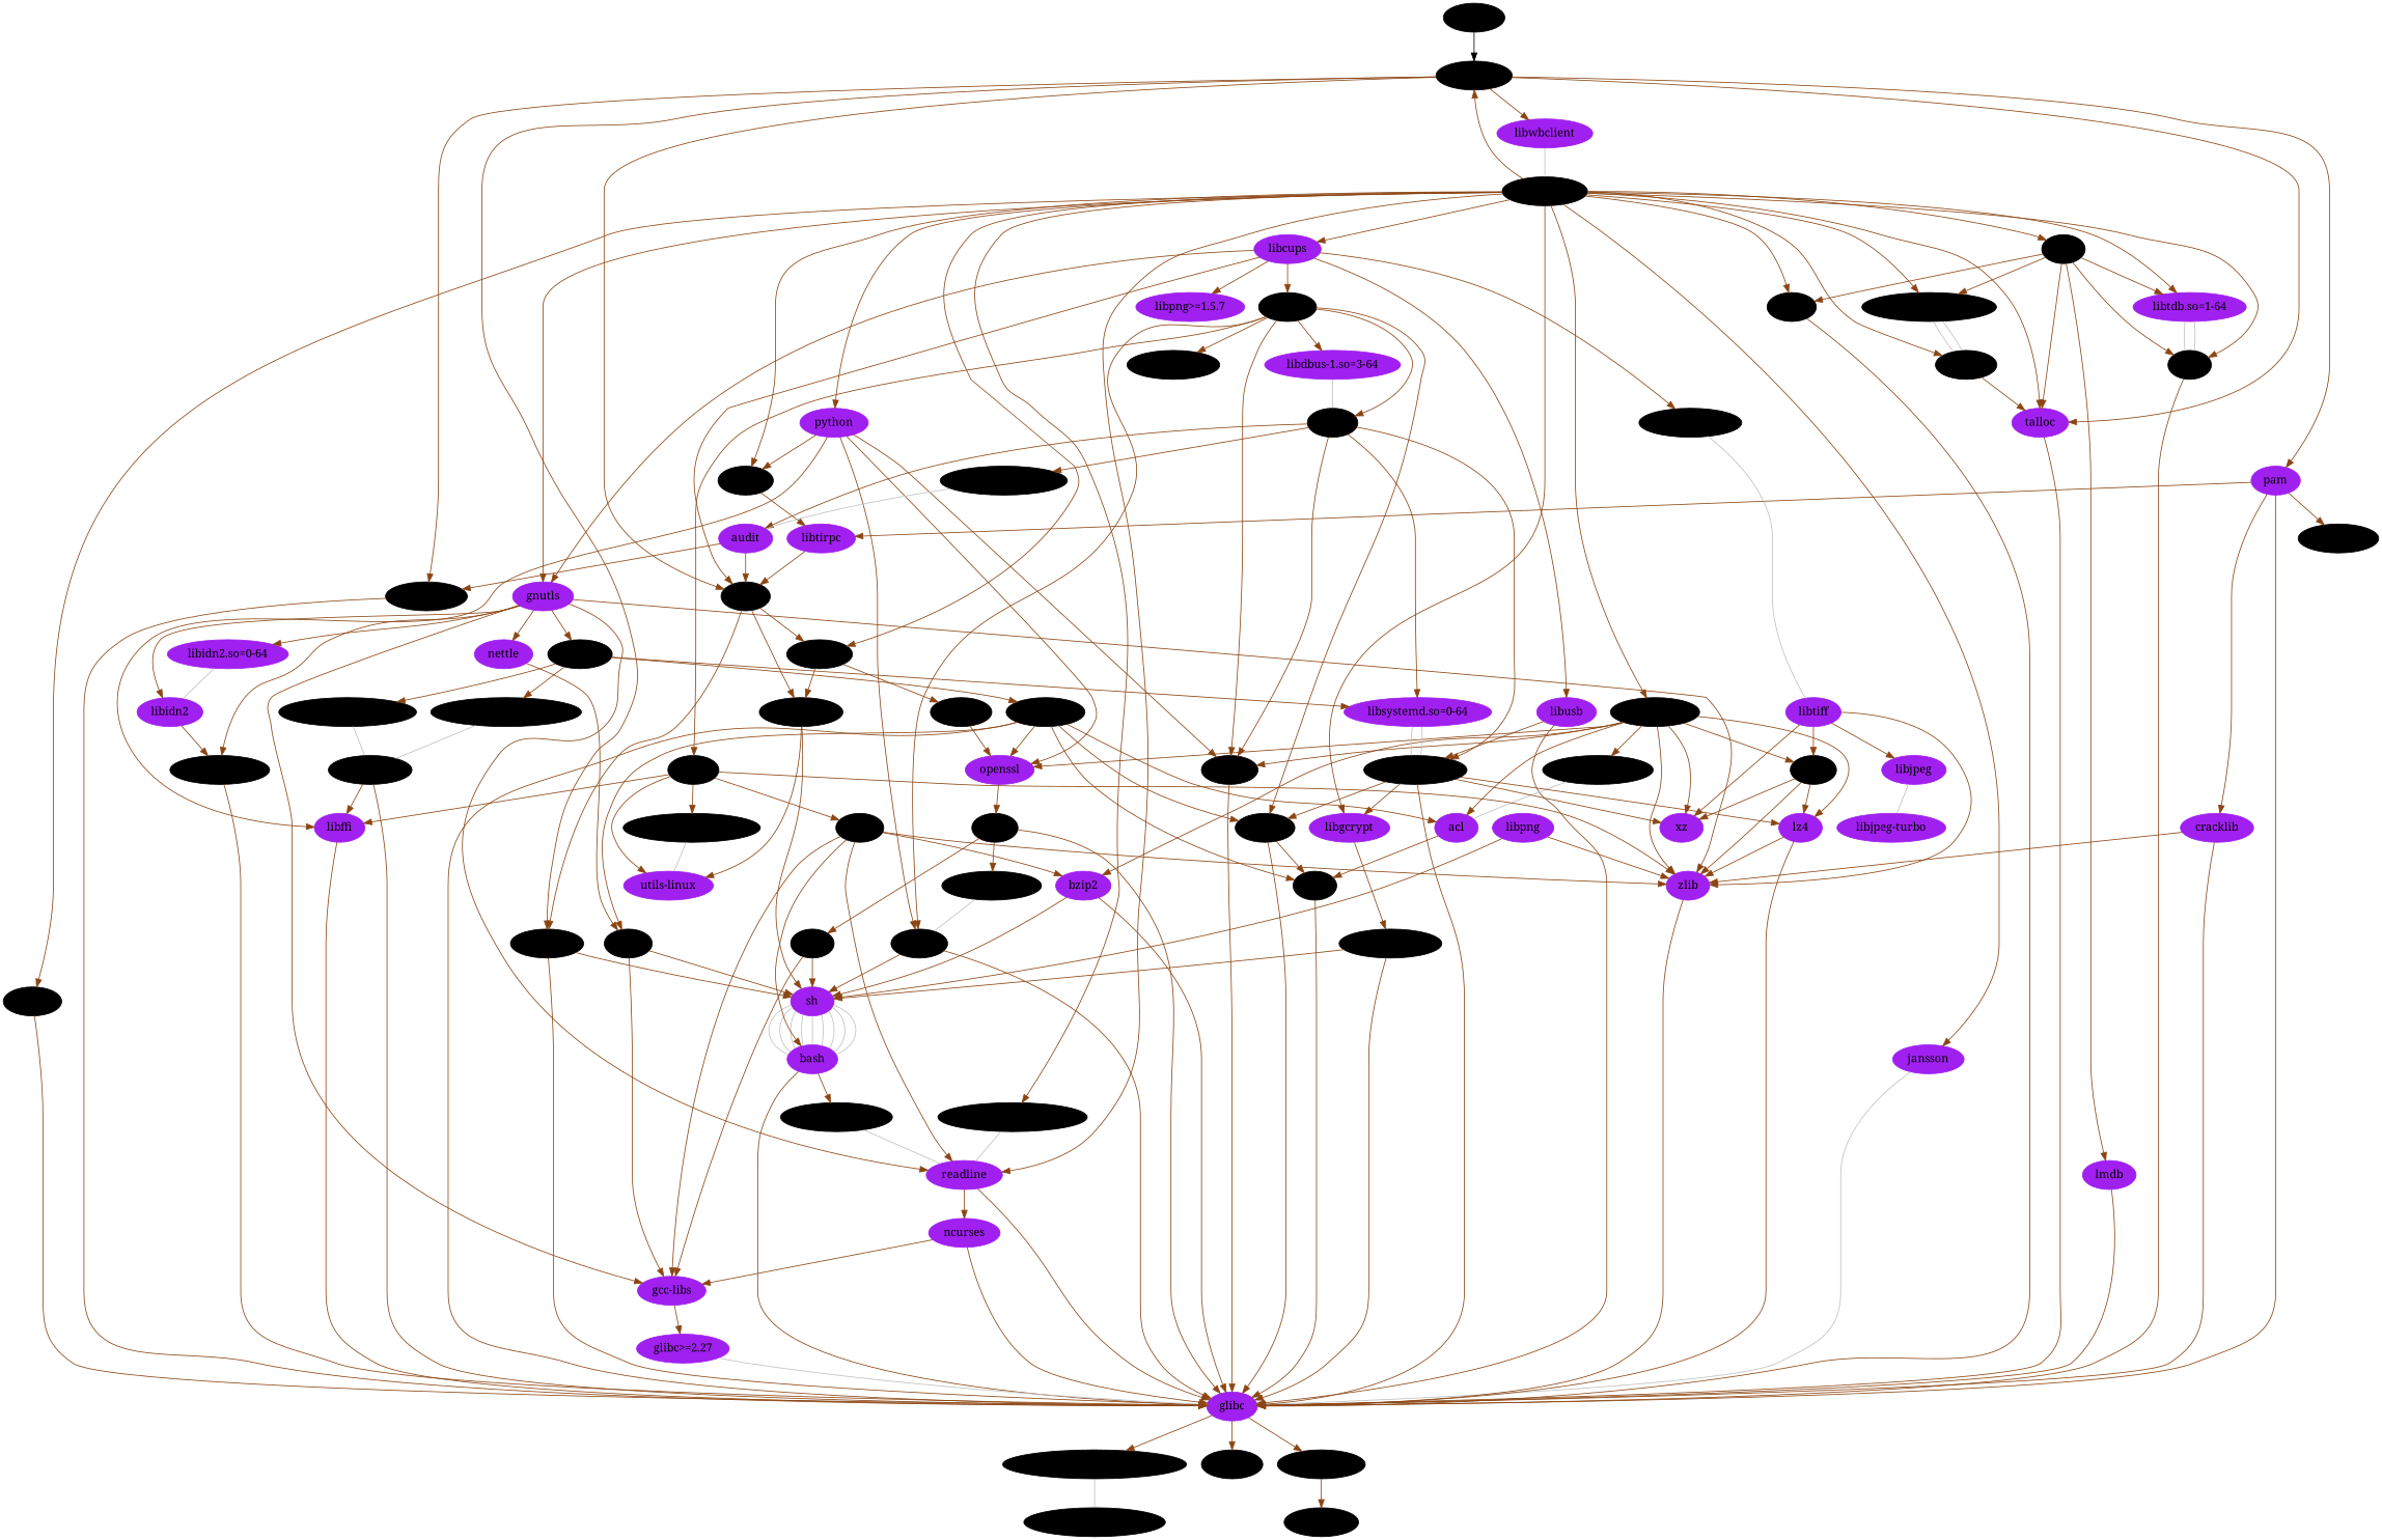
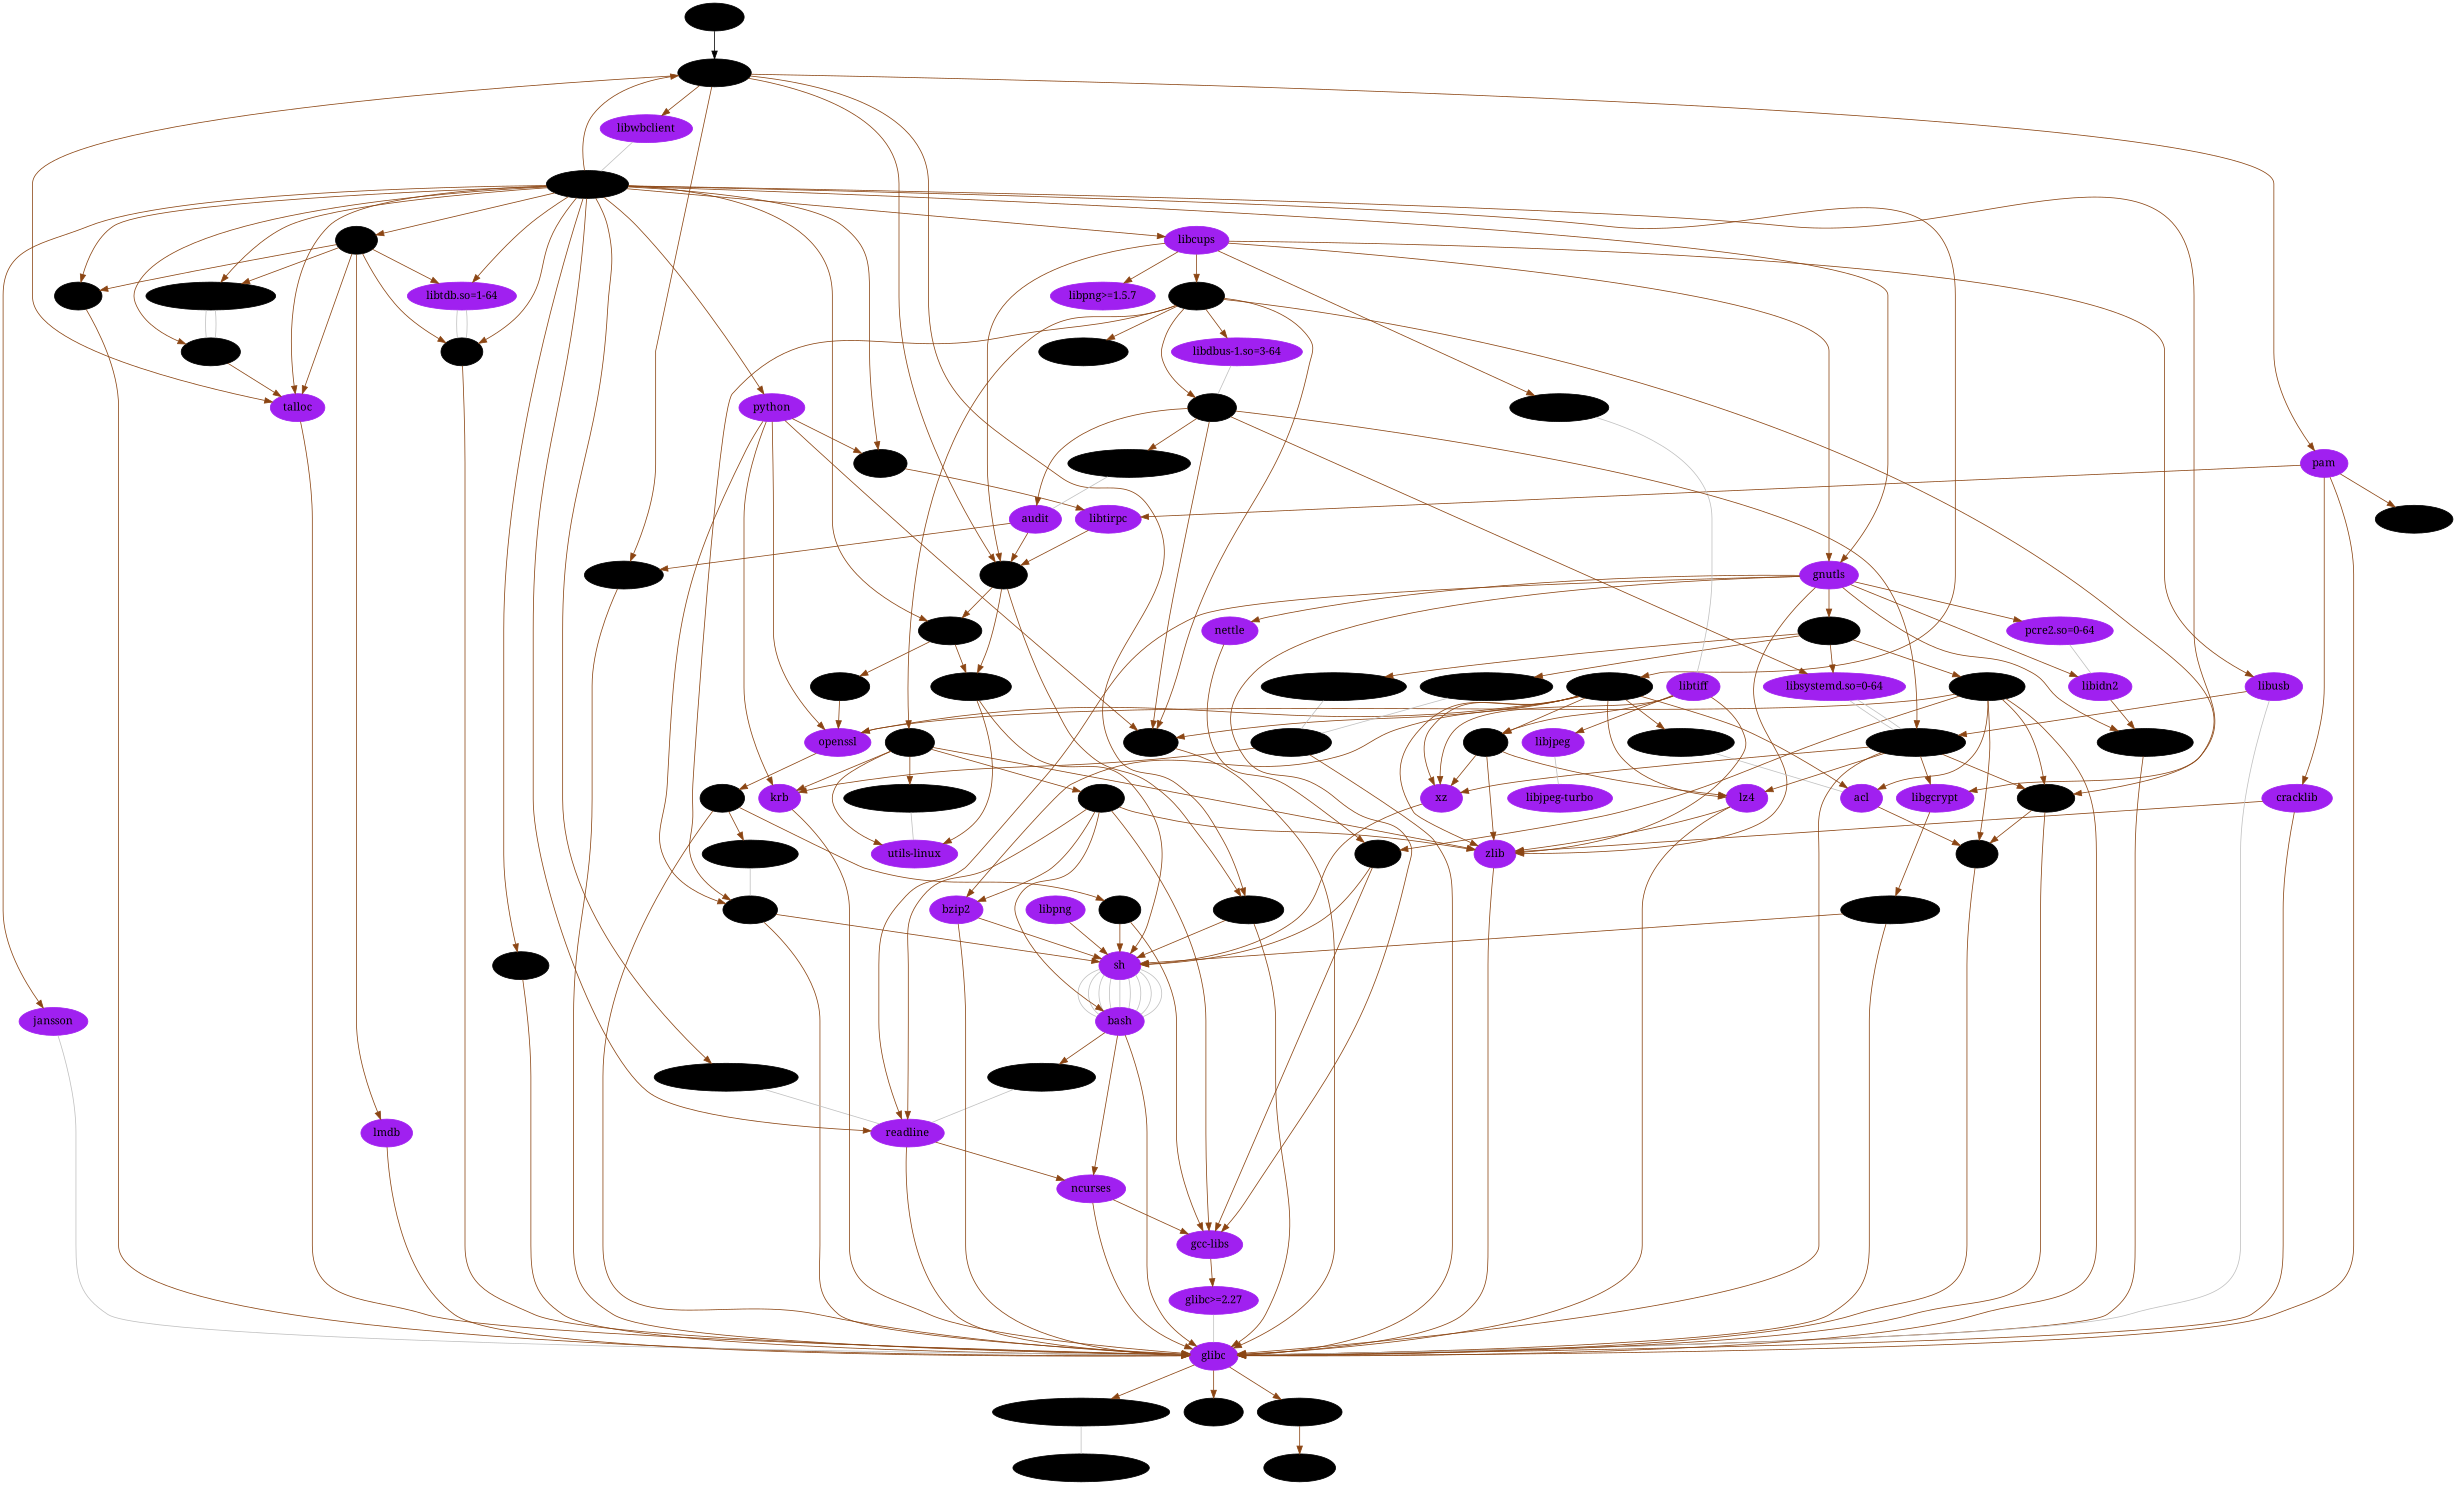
  digraph {
    fontname="Noto Serif"
    node [color=black fontname="Noto Serif" style=filled]
    edge [fontname="Noto Serif" color=chocolate4]
    START
    "cifs-utils"
    "libcap-ng"
    keyutils
    krb5
    talloc [color=purple]
    libwbclient [color=purple]
    pam [color=purple]
    glibc [color=purple]
    sh [color=purple]
    e2fsprogs
    libldap
    smbclient
    libtirpc [color=purple]
    cracklib [color=purple]
    pambase
    "linux-api-headers>=4.10"
    tzdata
    filesystem
    "linux-api-headers"
    "iana-etc"
    bash [color=purple]
    "readline>=7.0"
    ncurses [color=purple]
    readline [color=purple]
    "gcc-libs" [color=purple]
    "glibc>=2.27" [color=purple]
    n28 [color=purple label="utils-linux"]
    libsasl
    openssl [color=purple]
    perl
    "gdbm>=1.17"
    db
    gdbm
    popt
    tdb
    ldb
    "libtevent.so=0-64"
    tevent
    "libtdb.so=1-64" [color=purple]
    libgcrypt [color=purple]
    python [color=purple]
    libnsl
    gnutls [color=purple]
    libbsd
    libcups [color=purple]
    libarchive
    jansson [color=purple]
    "libreadline.so=8-64"
    lmdb [color=purple]
    "libgpg-error"
    expat
-   libffi [color=purple]
+   libffi [color=purple label=krb]
    zlib [color=purple]
    nettle [color=purple]
    "p11-kit"
    libidn2 [color=purple]
    libunistring
-   "libidn2.so=0-64" [color=purple]
+   "libidn2.so=0-64" [color=purple label="pcre2.so=0-64"]
    "libtiff>=4.0.0"
    "libpng>=1.5.7" [color=purple]
    avahi
    libusb [color=purple]
    bzip2 [color=purple]
    acl [color=purple]
    lz4 [color=purple]
    xz [color=purple]
    zstd
    "libacl.so=1-64"
    gmp
    "libp11-kit=0.23.20-5"
    coreutils
    "libp11-kit.so=0-64"
    "libsystemd.so=0-64" [color=purple]
    "libp11-kit"
    attr
    libcap
    "systemd-libs"
    libtiff [color=purple]
    libdaemon
    glib2
    dbus
    "libdbus-1.so=3-64" [color=purple]
    libjpeg [color=purple]
    "libjpeg-turbo" [color=purple]
    libpng [color=purple]
    pcre
    "libmount.so=1-64"
    audit [color=purple]
    "libaudit.so=1-64"
    START -> "cifs-utils" [color=""]
    "cifs-utils" -> "libcap-ng"
    "cifs-utils" -> keyutils
    "cifs-utils" -> krb5
    "cifs-utils" -> talloc
    "cifs-utils" -> libwbclient
    "cifs-utils" -> pam
    "libcap-ng" -> glibc
    keyutils -> glibc
    keyutils -> sh
    krb5 -> keyutils
    krb5 -> e2fsprogs
    krb5 -> libldap
    talloc -> glibc
    libwbclient -> smbclient [arrowhead=none color=grey]
    pam -> glibc
    pam -> libtirpc
    pam -> cracklib
    pam -> pambase
    glibc -> "linux-api-headers>=4.10"
    glibc -> tzdata
    glibc -> filesystem
    sh -> bash [arrowhead=none color=grey]
    sh -> bash [arrowhead=none color=grey]
    sh -> bash [arrowhead=none color=grey]
    sh -> bash [arrowhead=none color=grey]
    sh -> bash [arrowhead=none color=grey]
    sh -> bash [arrowhead=none color=grey]
    sh -> bash [arrowhead=none color=grey]
    sh -> bash [arrowhead=none color=grey]
    sh -> bash [arrowhead=none color=grey]
    e2fsprogs -> sh
    e2fsprogs -> n28
    libldap -> e2fsprogs
    libldap -> libsasl
    smbclient -> "cifs-utils"
    smbclient -> talloc
    smbclient -> libldap
    smbclient -> readline
    smbclient -> popt
    smbclient -> tdb
    smbclient -> ldb
    smbclient -> "libtevent.so=0-64"
    smbclient -> tevent
    smbclient -> "libtdb.so=1-64"
    smbclient -> libgcrypt
    smbclient -> python
    smbclient -> libnsl
    smbclient -> gnutls
    smbclient -> libbsd
    smbclient -> libcups
    smbclient -> libarchive
    smbclient -> jansson
    smbclient -> "libreadline.so=8-64"
    libtirpc -> krb5
    cracklib -> glibc
    cracklib -> zlib
    "linux-api-headers>=4.10" -> "linux-api-headers" [arrowhead=none color=grey]
    filesystem -> "iana-etc"
    bash -> glibc
    bash -> "readline>=7.0"
+   bash -> ncurses
    "readline>=7.0" -> readline [arrowhead=none color=grey]
    ncurses -> glibc
    ncurses -> "gcc-libs"
    readline -> glibc
    readline -> ncurses
    "gcc-libs" -> "glibc>=2.27"
    "glibc>=2.27" -> glibc [arrowhead=none color=grey]
    libsasl -> openssl
    openssl -> perl
    perl -> glibc
    perl -> "gdbm>=1.17"
    perl -> db
    "gdbm>=1.17" -> gdbm [arrowhead=none color=grey]
    db -> sh
    db -> "gcc-libs"
    gdbm -> glibc
    gdbm -> sh
    popt -> glibc
    tdb -> glibc
    ldb -> talloc
    ldb -> popt
    ldb -> tdb
    ldb -> "libtevent.so=0-64"
    ldb -> "libtdb.so=1-64"
    ldb -> lmdb
    "libtevent.so=0-64" -> tevent [arrowhead=none color=grey]
    "libtevent.so=0-64" -> tevent [arrowhead=none color=grey]
    tevent -> talloc
    "libtdb.so=1-64" -> tdb [arrowhead=none color=grey]
    "libtdb.so=1-64" -> tdb [arrowhead=none color=grey]
    libgcrypt -> "libgpg-error"
    python -> openssl
    python -> gdbm
    python -> libnsl
    python -> expat
    python -> libffi
    libnsl -> libtirpc
    gnutls -> readline
    gnutls -> "gcc-libs"
    gnutls -> zlib
    gnutls -> nettle
    gnutls -> "p11-kit"
    gnutls -> libidn2
    gnutls -> libunistring
    gnutls -> "libidn2.so=0-64"
    libbsd -> glibc
    libcups -> krb5
    libcups -> gnutls
    libcups -> "libtiff>=4.0.0"
    libcups -> "libpng>=1.5.7"
    libcups -> avahi
    libcups -> libusb
    libarchive -> openssl
    libarchive -> expat
    libarchive -> zlib
    libarchive -> bzip2
    libarchive -> acl
    libarchive -> lz4
    libarchive -> xz
    libarchive -> zstd
    libarchive -> "libacl.so=1-64"
    jansson -> glibc [color=grey]
    "libreadline.so=8-64" -> readline [arrowhead=none color=grey]
    lmdb -> glibc
    "libgpg-error" -> glibc
    "libgpg-error" -> sh
    expat -> glibc
    libffi -> glibc
    zlib -> glibc
    nettle -> gmp
    "p11-kit" -> "libp11-kit=0.23.20-5"
    "p11-kit" -> coreutils
    "p11-kit" -> "libp11-kit.so=0-64"
    "p11-kit" -> "libsystemd.so=0-64"
    libidn2 -> libunistring
    libunistring -> glibc
    "libidn2.so=0-64" -> libidn2 [arrowhead=none color=grey]
    "libtiff>=4.0.0" -> libtiff [arrowhead=none color=grey]
    avahi -> gdbm
    avahi -> expat
    avahi -> libcap
    avahi -> libdaemon
    avahi -> glib2
    avahi -> dbus
    avahi -> "libdbus-1.so=3-64"
-   libusb -> glibc
+   libusb -> glibc [color=grey]
    libusb -> "systemd-libs"
    bzip2 -> glibc
    bzip2 -> sh
    acl -> attr
    lz4 -> glibc
    lz4 -> zlib
+   xz -> sh
    zstd -> zlib
    zstd -> lz4
    zstd -> xz
    "libacl.so=1-64" -> acl [arrowhead=none color=grey]
    gmp -> sh
    gmp -> "gcc-libs"
    "libp11-kit=0.23.20-5" -> "libp11-kit" [arrowhead=none color=grey]
    coreutils -> glibc
    coreutils -> openssl
    coreutils -> acl
    coreutils -> gmp
    coreutils -> attr
    coreutils -> libcap
    "libp11-kit.so=0-64" -> "libp11-kit" [arrowhead=none color=grey]
    "libsystemd.so=0-64" -> "systemd-libs" [arrowhead=none color=grey]
    "libsystemd.so=0-64" -> "systemd-libs" [arrowhead=none color=grey]
    "libp11-kit" -> glibc
    "libp11-kit" -> libffi
    attr -> glibc
    libcap -> glibc
    libcap -> attr
    "systemd-libs" -> glibc
    "systemd-libs" -> libgcrypt
    "systemd-libs" -> lz4
    "systemd-libs" -> xz
    "systemd-libs" -> libcap
    libtiff -> zlib
    libtiff -> xz
    libtiff -> zstd
    libtiff -> libjpeg
    glib2 -> n28
    glib2 -> libffi
    glib2 -> zlib
    glib2 -> pcre
    glib2 -> "libmount.so=1-64"
    dbus -> expat
    dbus -> "libsystemd.so=0-64"
    dbus -> "systemd-libs"
    dbus -> audit
    dbus -> "libaudit.so=1-64"
    "libdbus-1.so=3-64" -> dbus [arrowhead=none color=grey]
    libjpeg -> "libjpeg-turbo" [arrowhead=none color=grey]
    libpng -> sh
-   libpng -> zlib
    pcre -> bash
    pcre -> readline
    pcre -> "gcc-libs"
    pcre -> zlib
    pcre -> bzip2
    "libmount.so=1-64" -> n28 [arrowhead=none color=grey]
    audit -> "libcap-ng"
    audit -> krb5
    "libaudit.so=1-64" -> audit [arrowhead=none color=grey]
  }
